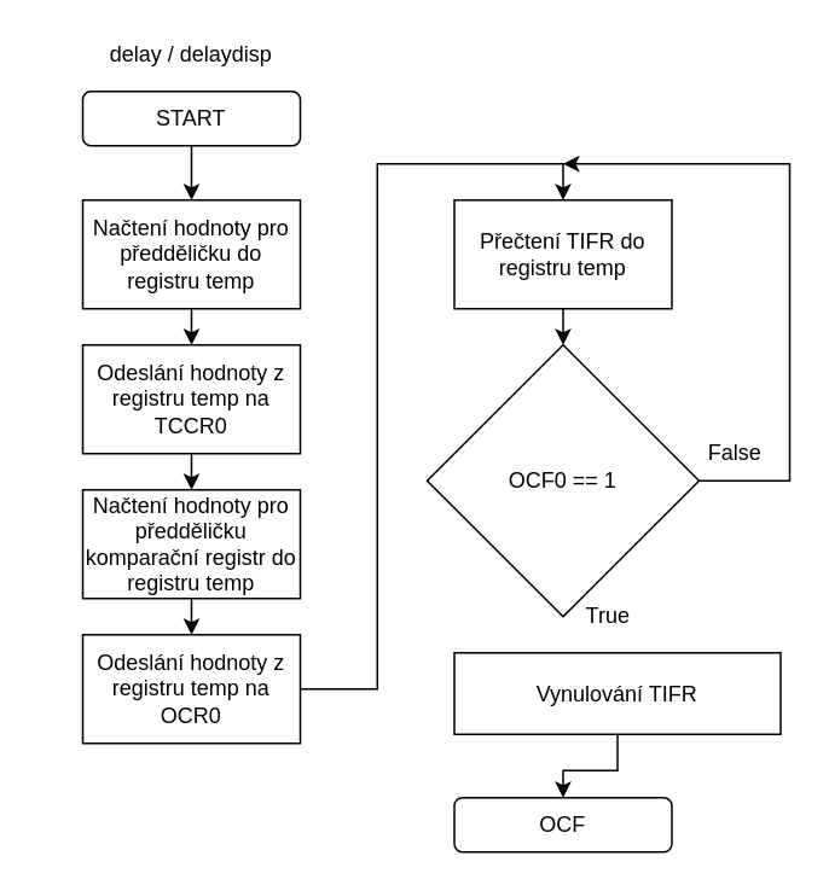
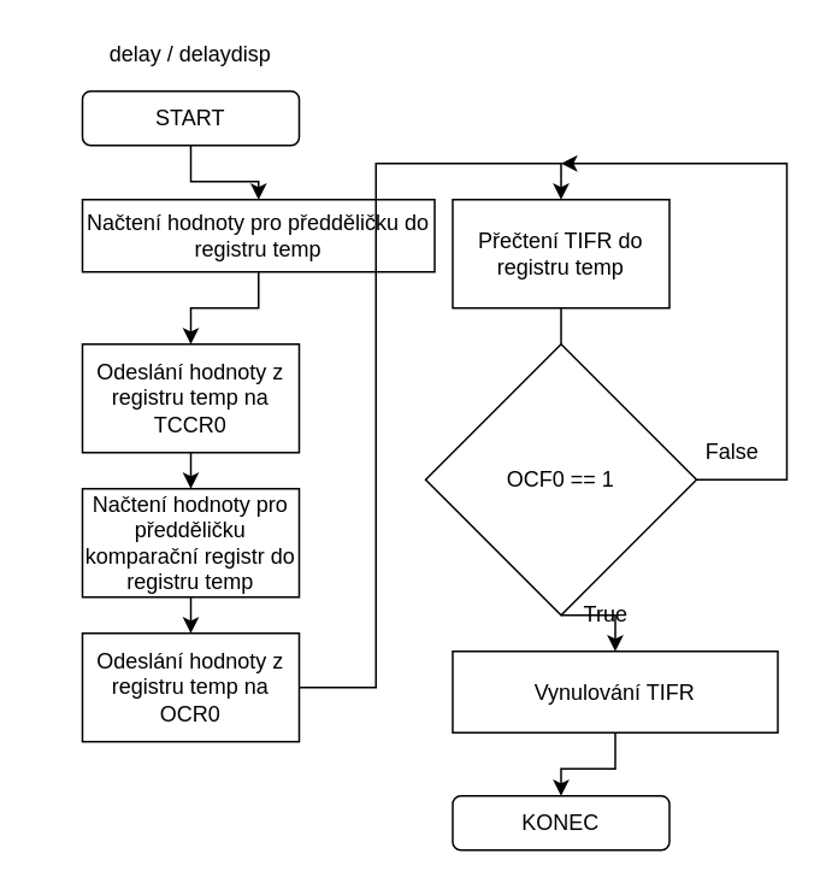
  <mxCell id="0" />
  <mxCell id="1" parent="0" />
  <mxCell id="2" style="edgeStyle=orthogonalEdgeStyle;rounded=0;orthogonalLoop=1;jettySize=auto;html=1;exitX=0.5;exitY=1;exitDx=0;exitDy=0;entryX=0.5;entryY=0;entryDx=0;entryDy=0;" edge="1" parent="1" source="3" target="6"><mxGeometry relative="1" as="geometry" /></mxCell>
  <mxCell id="3" value="START" style="rounded=1;whiteSpace=wrap;html=1;" vertex="1" parent="1"><mxGeometry x="45" y="50" width="120" height="30" as="geometry" /></mxCell>
- <mxCell id="4" value="OCF" style="rounded=1;whiteSpace=wrap;html=1;" vertex="1" parent="1"><mxGeometry x="250" y="440" width="120" height="30" as="geometry" /></mxCell>
+ <mxCell id="4" value="KONEC" style="rounded=1;whiteSpace=wrap;html=1;" vertex="1" parent="1"><mxGeometry x="250" y="440" width="120" height="30" as="geometry" /></mxCell>
  <mxCell id="5" style="edgeStyle=orthogonalEdgeStyle;rounded=0;orthogonalLoop=1;jettySize=auto;html=1;exitX=0.5;exitY=1;exitDx=0;exitDy=0;entryX=0.5;entryY=0;entryDx=0;entryDy=0;" edge="1" parent="1" source="6" target="8"><mxGeometry relative="1" as="geometry" /></mxCell>
- <mxCell id="6" value="Načtení hodnoty pro předděličku do registru temp" style="rounded=0;whiteSpace=wrap;html=1;" vertex="1" parent="1"><mxGeometry x="45" y="110" width="120" height="60" as="geometry" /></mxCell>
+ <mxCell id="6" value="Načtení hodnoty pro předděličku do registru temp" style="rounded=0;whiteSpace=wrap;html=1;" vertex="1" parent="1"><mxGeometry x="45" y="110" width="195" height="40" as="geometry" /></mxCell>
  <mxCell id="7" style="edgeStyle=orthogonalEdgeStyle;rounded=0;orthogonalLoop=1;jettySize=auto;html=1;exitX=0.5;exitY=1;exitDx=0;exitDy=0;entryX=0.5;entryY=0;entryDx=0;entryDy=0;" edge="1" parent="1" source="8" target="10"><mxGeometry relative="1" as="geometry" /></mxCell>
  <mxCell id="8" value="Odeslání hodnoty z registru temp na TCCR0" style="rounded=0;whiteSpace=wrap;html=1;" vertex="1" parent="1"><mxGeometry x="45" y="190" width="120" height="60" as="geometry" /></mxCell>
  <mxCell id="9" style="edgeStyle=orthogonalEdgeStyle;rounded=0;orthogonalLoop=1;jettySize=auto;html=1;exitX=0.5;exitY=1;exitDx=0;exitDy=0;entryX=0.5;entryY=0;entryDx=0;entryDy=0;" edge="1" parent="1" source="10" target="12"><mxGeometry relative="1" as="geometry" /></mxCell>
  <mxCell id="10" value="Načtení hodnoty pro předděličku komparační registr do registru temp" style="rounded=0;whiteSpace=wrap;html=1;" vertex="1" parent="1"><mxGeometry x="45" y="270" width="120" height="60" as="geometry" /></mxCell>
  <mxCell id="11" style="edgeStyle=orthogonalEdgeStyle;rounded=0;orthogonalLoop=1;jettySize=auto;html=1;entryX=0.5;entryY=0;entryDx=0;entryDy=0;" edge="1" parent="1" source="12" target="14"><mxGeometry relative="1" as="geometry" /></mxCell>
  <mxCell id="12" value="Odeslání hodnoty z registru temp na OCR0" style="rounded=0;whiteSpace=wrap;html=1;" vertex="1" parent="1"><mxGeometry x="45" y="350" width="120" height="60" as="geometry" /></mxCell>
- <mxCell id="13" style="edgeStyle=orthogonalEdgeStyle;rounded=0;orthogonalLoop=1;jettySize=auto;html=1;exitX=0.5;exitY=1;exitDx=0;exitDy=0;entryX=0.5;entryY=0;entryDx=0;entryDy=0;" edge="1" parent="1" source="14" target="17"><mxGeometry relative="1" as="geometry" /></mxCell>
+ <mxCell id="13" style="edgeStyle=orthogonalEdgeStyle;rounded=0;orthogonalLoop=1;jettySize=auto;html=1;exitX=0.5;exitY=1;exitDx=0;exitDy=0;entryX=0.5;entryY=0;entryDx=0;entryDy=0;endArrow=none;" edge="1" parent="1" source="14" target="17"><mxGeometry relative="1" as="geometry" /></mxCell>
  <mxCell id="14" value="Přečtení TIFR do registru temp" style="rounded=0;whiteSpace=wrap;html=1;" vertex="1" parent="1"><mxGeometry x="250" y="110" width="120" height="60" as="geometry" /></mxCell>
  <mxCell id="15" style="edgeStyle=orthogonalEdgeStyle;rounded=0;orthogonalLoop=1;jettySize=auto;html=1;exitX=1;exitY=0.5;exitDx=0;exitDy=0;" edge="1" parent="1" source="17"><mxGeometry relative="1" as="geometry"><mxPoint x="310" y="90" as="targetPoint" /><Array as="points"><mxPoint x="435" y="265" /><mxPoint x="435" y="90" /></Array></mxGeometry></mxCell>
+ <mxCell id="16" style="edgeStyle=orthogonalEdgeStyle;rounded=0;orthogonalLoop=1;jettySize=auto;html=1;exitX=0.5;exitY=1;exitDx=0;exitDy=0;entryX=0.5;entryY=0;entryDx=0;entryDy=0;" edge="1" parent="1" source="17" target="20"><mxGeometry relative="1" as="geometry" /></mxCell>
  <mxCell id="17" value="OCF0 == 1" style="rhombus;whiteSpace=wrap;html=1;" vertex="1" parent="1"><mxGeometry x="235" y="190" width="150" height="150" as="geometry" /></mxCell>
  <mxCell id="18" value="False" style="text;html=1;strokeColor=none;fillColor=none;align=center;verticalAlign=middle;whiteSpace=wrap;rounded=0;" vertex="1" parent="1"><mxGeometry x="385" y="240" width="40" height="20" as="geometry" /></mxCell>
  <mxCell id="19" style="edgeStyle=orthogonalEdgeStyle;rounded=0;orthogonalLoop=1;jettySize=auto;html=1;exitX=0.5;exitY=1;exitDx=0;exitDy=0;entryX=0.5;entryY=0;entryDx=0;entryDy=0;" edge="1" parent="1" source="20" target="4"><mxGeometry relative="1" as="geometry" /></mxCell>
  <mxCell id="20" value="Vynulování TIFR" style="rounded=0;whiteSpace=wrap;html=1;" vertex="1" parent="1"><mxGeometry x="250" y="360" width="180" height="45" as="geometry" /></mxCell>
  <mxCell id="21" value="True" style="text;html=1;strokeColor=none;fillColor=none;align=center;verticalAlign=middle;whiteSpace=wrap;rounded=0;" vertex="1" parent="1"><mxGeometry x="315" y="330" width="40" height="20" as="geometry" /></mxCell>
  <mxCell id="22" value="delay / delaydisp" style="text;html=1;strokeColor=none;fillColor=none;align=center;verticalAlign=middle;whiteSpace=wrap;rounded=0;" vertex="1" parent="1"><mxGeometry x="20" y="20" width="170" height="20" as="geometry" /></mxCell>
